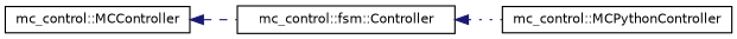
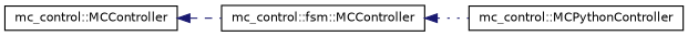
  digraph {
    rankdir=LR
    node [color=black fillcolor=white fontname=Helvetica fontsize=10 shape=record style=filled]
    edge [color=midnightblue dir=back fontname=Helvetica fontsize=10 labelfontname=Helvetica labelfontsize=10]
    n1 [height=0.2 label="mc_control::MCController" width=0.4]
-   n2 [height=0.2 label="mc_control::fsm::Controller" width=0.4]
+   n2 [height=0.2 label="mc_control::fsm::MCController" width=0.4]
    n3 [height=0.2 label="mc_control::MCPythonController" width=0.4]
    n1 -> n2 [style=dashed]
    n2 -> n3 [style=dotted]
  }
